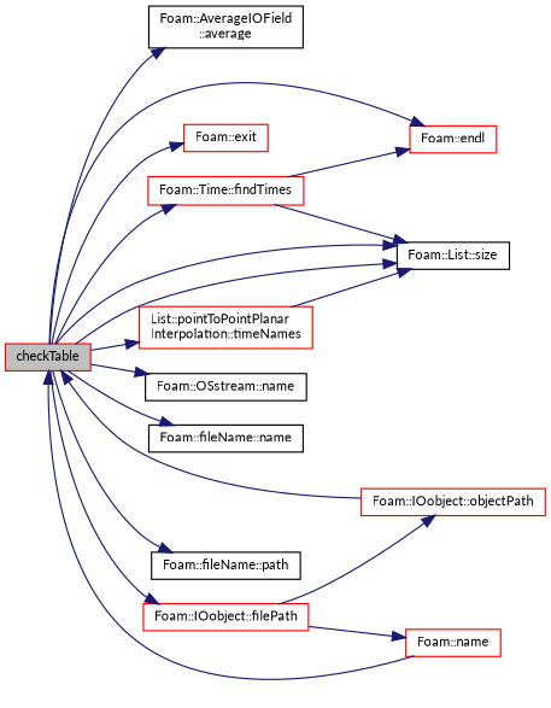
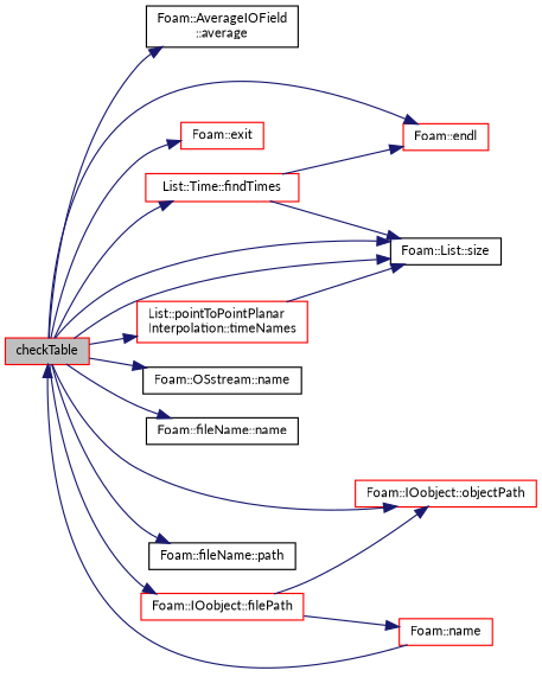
  digraph {
    fontname=Lato
    rankdir=LR
    node [color=red fontname=Lato fontsize=10 shape=record]
    edge [color=midnightblue fontname=Lato fontsize=10 labelfontname=FreeSans labelfontsize=10 style=solid]
    n1 [fillcolor=grey75 fontcolor=black height=0.2 label=checkTable style=filled width=0.4]
    n2 [color=black height=0.2 label="Foam::AverageIOField\l::average" width=0.4]
    n3 [height=0.2 label="Foam::endl" width=0.4]
    n4 [height=0.2 label="Foam::exit" width=0.4]
    n5 [height=0.2 label="Foam::IOobject::filePath" width=0.4]
-   n6 [height=0.2 label="Foam::Time::findTimes" width=0.4]
+   n6 [height=0.2 label="List::Time::findTimes" width=0.4]
    n7 [color=black height=0.2 label="Foam::List::size" width=0.4]
    n8 [color=black height=0.2 label="Foam::OSstream::name" width=0.4]
    n9 [color=black height=0.2 label="Foam::fileName::name" width=0.4]
    n10 [height=0.2 label="Foam::IOobject::objectPath" width=0.4]
    n11 [color=black height=0.2 label="Foam::fileName::path" width=0.4]
    n12 [height=0.2 label="List::pointToPointPlanar\lInterpolation::timeNames" width=0.4]
    n13 [height=0.2 label="Foam::name" width=0.4]
    n1 -> n2
    n1 -> n3
    n1 -> n4
    n1 -> n5
    n1 -> n6
    n1 -> n7
    n1 -> n7
    n1 -> n8
    n1 -> n9
-   n10 -> n1
+   n1 -> n10
    n1 -> n11
    n1 -> n12
    n5 -> n10
    n5 -> n13
    n6 -> n3
    n6 -> n7
    n12 -> n7
    n13 -> n1
  }
